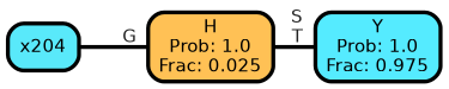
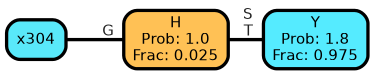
  graph {
    rankdir=LR
    ranksep="0 equally"
    splines=straight
    node [color=black fontcolor=black fontname=helvetica penwidth=3 shape=box style="filled, rounded"]
    edge [color=black fontcolor=grey14 fontname=helvetica fontweight=bold penwidth=3]
    n1 [fillcolor="#ffc155" label="H\nProb: 1.0\nFrac: 0.025"]
-   n2 [fillcolor="#55ebff" label="Y\nProb: 1.0\nFrac: 0.975"]
-   n3 [fillcolor="#59e9fa" label=x204]
+   n2 [fillcolor="#55ebff" label="Y\nProb: 1.8\nFrac: 0.975"]
+   n3 [fillcolor="#59e9fa" label=x304]
    subgraph sub_1 {
      rank=same
    }
    n1 -- n2 [label=" S\n T"]
    n3 -- n1 [label=" G"]
  }
